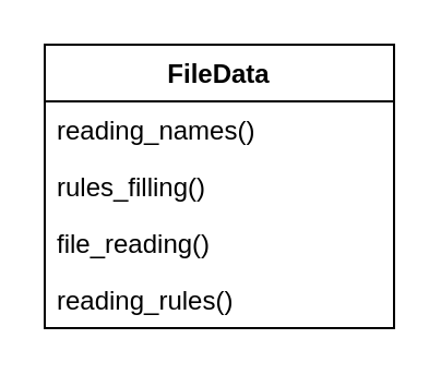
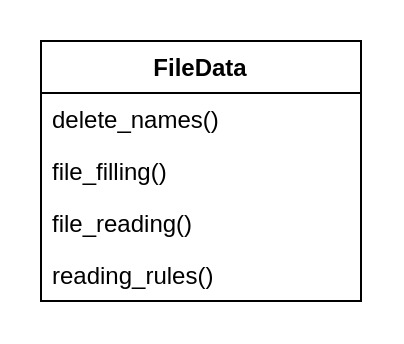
  <mxCell id="0" />
  <mxCell id="1" parent="0" />
  <mxCell id="2" value="FileData" style="swimlane;fontStyle=1;align=center;verticalAlign=top;childLayout=stackLayout;horizontal=1;startSize=26;horizontalStack=0;resizeParent=1;resizeParentMax=0;resizeLast=0;collapsible=1;marginBottom=0;whiteSpace=wrap;html=1;" vertex="1" parent="1"><mxGeometry x="20" y="20" width="160" height="130" as="geometry" /></mxCell>
- <mxCell id="3" value="reading_names()" style="text;strokeColor=none;fillColor=none;align=left;verticalAlign=top;spacingLeft=4;spacingRight=4;overflow=hidden;rotatable=0;points=[[0,0.5],[1,0.5]];portConstraint=eastwest;whiteSpace=wrap;html=1;" vertex="1" parent="2"><mxGeometry y="26" width="160" height="26" as="geometry" /></mxCell>
- <mxCell id="4" value="rules_filling()" style="text;strokeColor=none;fillColor=none;align=left;verticalAlign=top;spacingLeft=4;spacingRight=4;overflow=hidden;rotatable=0;points=[[0,0.5],[1,0.5]];portConstraint=eastwest;whiteSpace=wrap;html=1;" vertex="1" parent="2"><mxGeometry y="52" width="160" height="26" as="geometry" /></mxCell>
+ <mxCell id="3" value="delete_names()" style="text;strokeColor=none;fillColor=none;align=left;verticalAlign=top;spacingLeft=4;spacingRight=4;overflow=hidden;rotatable=0;points=[[0,0.5],[1,0.5]];portConstraint=eastwest;whiteSpace=wrap;html=1;" vertex="1" parent="2"><mxGeometry y="26" width="160" height="26" as="geometry" /></mxCell>
+ <mxCell id="4" value="file_filling()" style="text;strokeColor=none;fillColor=none;align=left;verticalAlign=top;spacingLeft=4;spacingRight=4;overflow=hidden;rotatable=0;points=[[0,0.5],[1,0.5]];portConstraint=eastwest;whiteSpace=wrap;html=1;" vertex="1" parent="2"><mxGeometry y="52" width="160" height="26" as="geometry" /></mxCell>
  <mxCell id="5" value="file_reading()" style="text;strokeColor=none;fillColor=none;align=left;verticalAlign=top;spacingLeft=4;spacingRight=4;overflow=hidden;rotatable=0;points=[[0,0.5],[1,0.5]];portConstraint=eastwest;whiteSpace=wrap;html=1;" vertex="1" parent="2"><mxGeometry y="78" width="160" height="26" as="geometry" /></mxCell>
  <mxCell id="6" value="reading_rules()" style="text;strokeColor=none;fillColor=none;align=left;verticalAlign=top;spacingLeft=4;spacingRight=4;overflow=hidden;rotatable=0;points=[[0,0.5],[1,0.5]];portConstraint=eastwest;whiteSpace=wrap;html=1;" vertex="1" parent="2"><mxGeometry y="104" width="160" height="26" as="geometry" /></mxCell>
